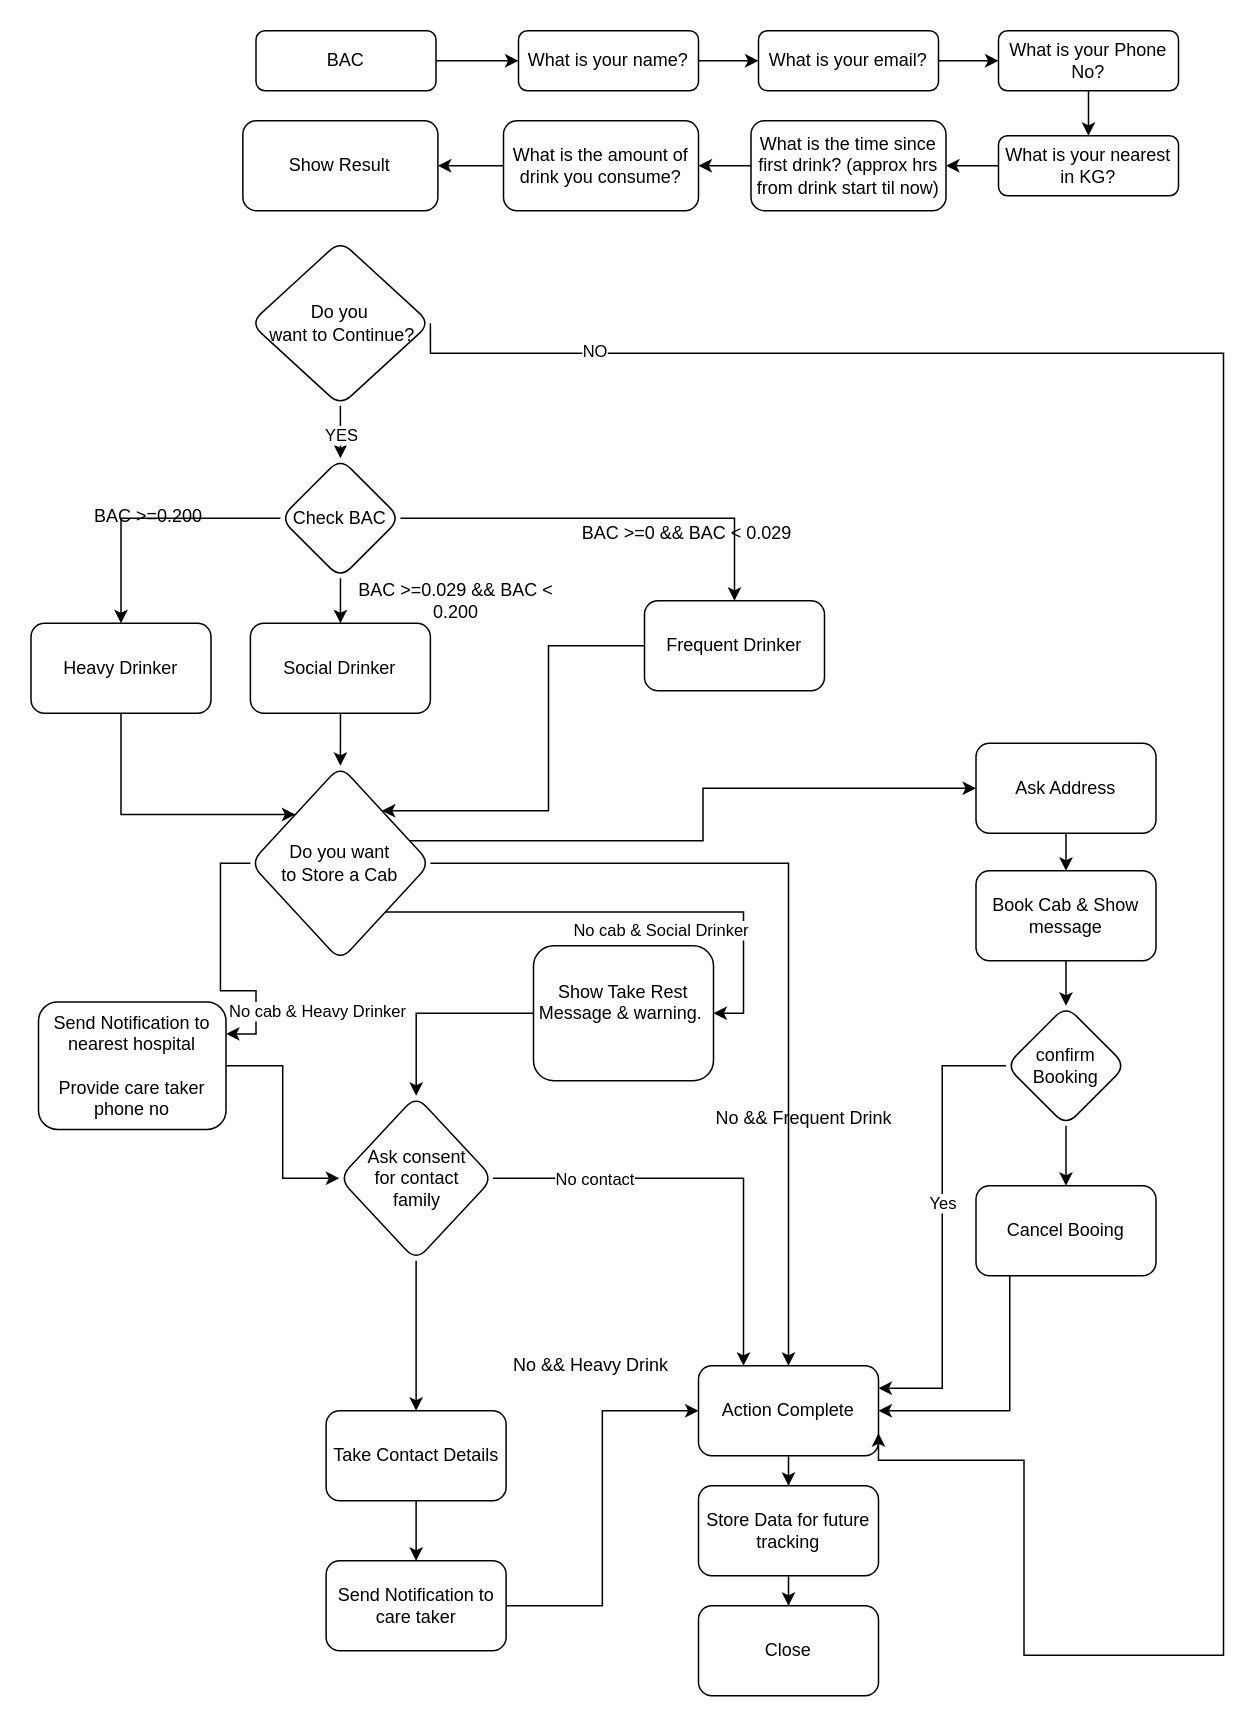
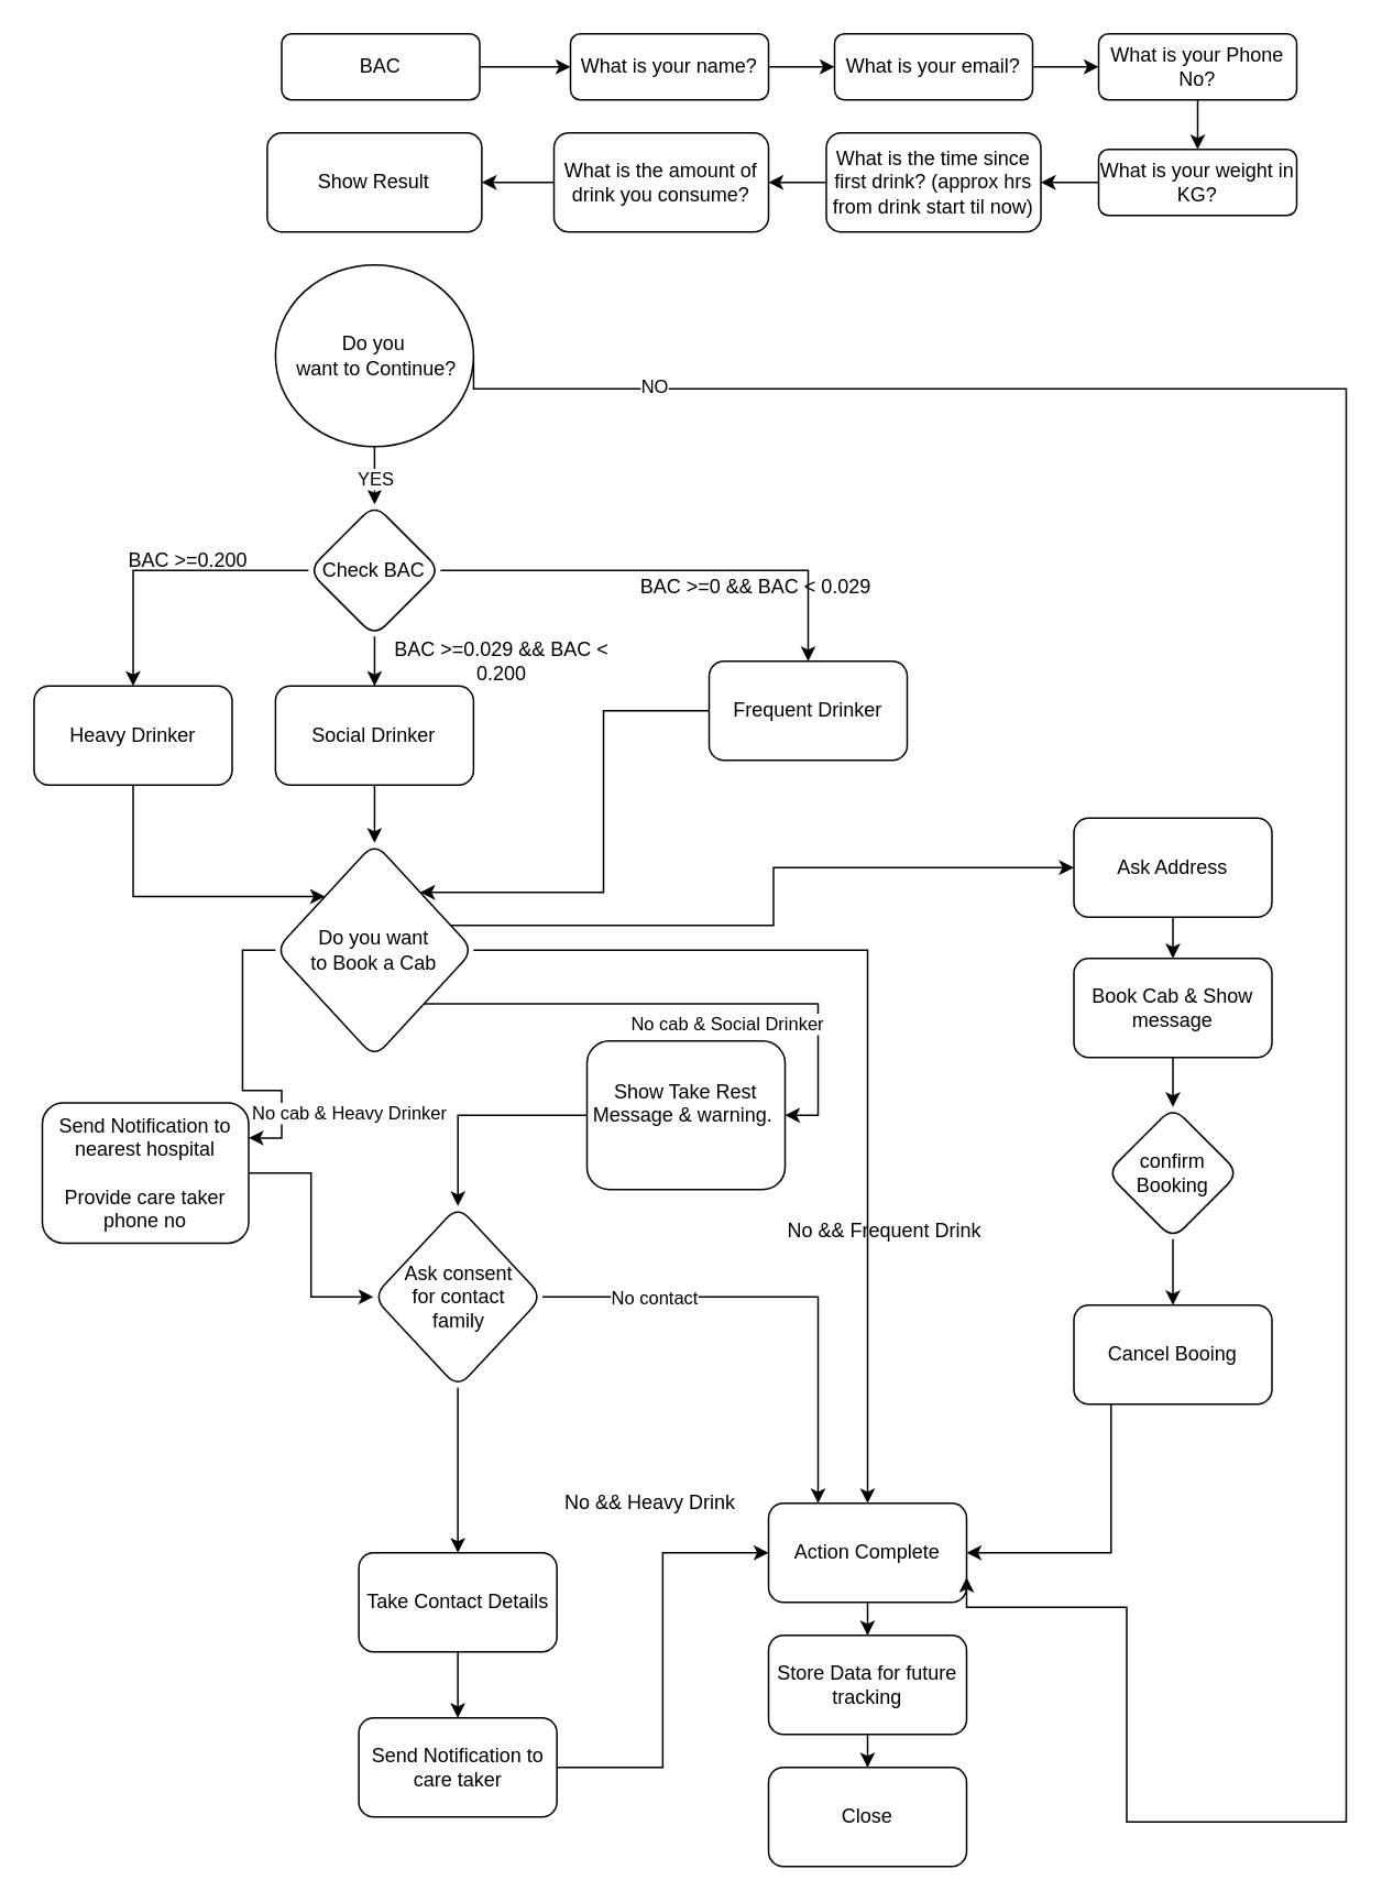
  <mxCell id="0" />
  <mxCell id="1" parent="0" />
  <mxCell id="2" value="" style="edgeStyle=orthogonalEdgeStyle;rounded=0;orthogonalLoop=1;jettySize=auto;html=1;" parent="1" source="3" target="5" edge="1"><mxGeometry relative="1" as="geometry" /></mxCell>
  <mxCell id="3" value="BAC" style="rounded=1;whiteSpace=wrap;html=1;fontSize=12;glass=0;strokeWidth=1;shadow=0;" parent="1" vertex="1"><mxGeometry x="170" y="20" width="120" height="40" as="geometry" /></mxCell>
  <mxCell id="4" value="" style="edgeStyle=orthogonalEdgeStyle;rounded=0;orthogonalLoop=1;jettySize=auto;html=1;" parent="1" source="5" target="7" edge="1"><mxGeometry relative="1" as="geometry" /></mxCell>
  <mxCell id="5" value="What is your name?" style="rounded=1;whiteSpace=wrap;html=1;fontSize=12;glass=0;strokeWidth=1;shadow=0;" parent="1" vertex="1"><mxGeometry x="345" y="20" width="120" height="40" as="geometry" /></mxCell>
  <mxCell id="6" value="" style="edgeStyle=orthogonalEdgeStyle;rounded=0;orthogonalLoop=1;jettySize=auto;html=1;" parent="1" source="7" target="9" edge="1"><mxGeometry relative="1" as="geometry" /></mxCell>
  <mxCell id="7" value="What is your email?" style="rounded=1;whiteSpace=wrap;html=1;fontSize=12;glass=0;strokeWidth=1;shadow=0;" parent="1" vertex="1"><mxGeometry x="505" y="20" width="120" height="40" as="geometry" /></mxCell>
  <mxCell id="8" value="" style="edgeStyle=orthogonalEdgeStyle;rounded=0;orthogonalLoop=1;jettySize=auto;html=1;" parent="1" source="9" target="11" edge="1"><mxGeometry relative="1" as="geometry" /></mxCell>
  <mxCell id="9" value="What is your Phone No?" style="rounded=1;whiteSpace=wrap;html=1;fontSize=12;glass=0;strokeWidth=1;shadow=0;" parent="1" vertex="1"><mxGeometry x="665" y="20" width="120" height="40" as="geometry" /></mxCell>
  <mxCell id="10" value="" style="edgeStyle=orthogonalEdgeStyle;rounded=0;orthogonalLoop=1;jettySize=auto;html=1;" parent="1" source="11" target="13" edge="1"><mxGeometry relative="1" as="geometry" /></mxCell>
- <mxCell id="11" value="What is your nearest in KG?" style="rounded=1;whiteSpace=wrap;html=1;fontSize=12;glass=0;strokeWidth=1;shadow=0;" parent="1" vertex="1"><mxGeometry x="665" y="90" width="120" height="40" as="geometry" /></mxCell>
+ <mxCell id="11" value="What is your weight in KG?" style="rounded=1;whiteSpace=wrap;html=1;fontSize=12;glass=0;strokeWidth=1;shadow=0;" parent="1" vertex="1"><mxGeometry x="665" y="90" width="120" height="40" as="geometry" /></mxCell>
  <mxCell id="12" value="" style="edgeStyle=orthogonalEdgeStyle;rounded=0;orthogonalLoop=1;jettySize=auto;html=1;" parent="1" source="13" target="15" edge="1"><mxGeometry relative="1" as="geometry" /></mxCell>
  <mxCell id="13" value="What is the time since first drink? (approx hrs from drink start til now)" style="rounded=1;whiteSpace=wrap;html=1;fontSize=12;glass=0;strokeWidth=1;shadow=0;" parent="1" vertex="1"><mxGeometry x="500" y="80" width="130" height="60" as="geometry" /></mxCell>
  <mxCell id="14" value="" style="edgeStyle=orthogonalEdgeStyle;rounded=0;orthogonalLoop=1;jettySize=auto;html=1;" parent="1" source="15" target="18" edge="1"><mxGeometry relative="1" as="geometry" /></mxCell>
  <mxCell id="15" value="What is the amount of drink you consume?" style="rounded=1;whiteSpace=wrap;html=1;fontSize=12;glass=0;strokeWidth=1;shadow=0;" parent="1" vertex="1"><mxGeometry x="335" y="80" width="130" height="60" as="geometry" /></mxCell>
  <mxCell id="16" value="" style="edgeStyle=orthogonalEdgeStyle;rounded=0;orthogonalLoop=1;jettySize=auto;html=1;exitX=0.5;exitY=1;exitDx=0;exitDy=0;" parent="1" source="53" target="21" edge="1"><mxGeometry relative="1" as="geometry" /></mxCell>
  <mxCell id="17" value="YES" style="edgeLabel;html=1;align=center;verticalAlign=middle;resizable=0;points=[];" vertex="1" connectable="0" parent="16"><mxGeometry x="0.333" relative="1" as="geometry"><mxPoint as="offset" /></mxGeometry></mxCell>
  <mxCell id="18" value="Show Result" style="rounded=1;whiteSpace=wrap;html=1;fontSize=12;glass=0;strokeWidth=1;shadow=0;" parent="1" vertex="1"><mxGeometry x="161.25" y="80" width="130" height="60" as="geometry" /></mxCell>
  <mxCell id="19" value="" style="edgeStyle=orthogonalEdgeStyle;rounded=0;orthogonalLoop=1;jettySize=auto;html=1;" parent="1" source="21" target="32" edge="1"><mxGeometry relative="1" as="geometry" /></mxCell>
  <mxCell id="20" style="edgeStyle=orthogonalEdgeStyle;rounded=0;orthogonalLoop=1;jettySize=auto;html=1;entryX=0.5;entryY=0;entryDx=0;entryDy=0;" edge="1" parent="1" source="21" target="68"><mxGeometry relative="1" as="geometry" /></mxCell>
  <mxCell id="21" value="Check BAC" style="rhombus;whiteSpace=wrap;html=1;rounded=1;glass=0;strokeWidth=1;shadow=0;" parent="1" vertex="1"><mxGeometry x="186.25" y="305" width="80" height="80" as="geometry" /></mxCell>
  <mxCell id="22" value="" style="edgeStyle=orthogonalEdgeStyle;rounded=0;orthogonalLoop=1;jettySize=auto;html=1;" parent="1" source="23" target="30" edge="1"><mxGeometry relative="1" as="geometry"><Array as="points"><mxPoint x="365" y="430" /><mxPoint x="365" y="540" /></Array></mxGeometry></mxCell>
  <mxCell id="23" value="Frequent Drinker" style="whiteSpace=wrap;html=1;rounded=1;glass=0;strokeWidth=1;shadow=0;" parent="1" vertex="1"><mxGeometry x="429" y="400" width="120" height="60" as="geometry" /></mxCell>
  <mxCell id="24" value="" style="edgeStyle=orthogonalEdgeStyle;rounded=0;orthogonalLoop=1;jettySize=auto;html=1;" parent="1" source="30" target="35" edge="1"><mxGeometry relative="1" as="geometry" /></mxCell>
  <mxCell id="25" style="edgeStyle=orthogonalEdgeStyle;rounded=0;orthogonalLoop=1;jettySize=auto;html=1;exitX=0;exitY=1;exitDx=0;exitDy=0;entryX=1;entryY=0.5;entryDx=0;entryDy=0;" parent="1" source="30" target="38" edge="1"><mxGeometry relative="1" as="geometry" /></mxCell>
  <mxCell id="26" value="No cab &amp;amp; Social Drinker" style="edgeLabel;html=1;align=center;verticalAlign=middle;resizable=0;points=[];" vertex="1" connectable="0" parent="25"><mxGeometry x="0.146" y="2" relative="1" as="geometry"><mxPoint x="22" y="14" as="offset" /></mxGeometry></mxCell>
  <mxCell id="27" value="" style="edgeStyle=orthogonalEdgeStyle;rounded=0;orthogonalLoop=1;jettySize=auto;html=1;entryX=0;entryY=0.5;entryDx=0;entryDy=0;" parent="1" source="30" target="42" edge="1"><mxGeometry relative="1" as="geometry"><Array as="points"><mxPoint x="468" y="560" /><mxPoint x="468" y="525" /></Array></mxGeometry></mxCell>
  <mxCell id="28" style="edgeStyle=orthogonalEdgeStyle;rounded=0;orthogonalLoop=1;jettySize=auto;html=1;entryX=1;entryY=0.25;entryDx=0;entryDy=0;" edge="1" parent="1" source="30" target="50"><mxGeometry relative="1" as="geometry" /></mxCell>
  <mxCell id="29" value="No cab &amp;amp; Heavy Drinker" style="edgeLabel;html=1;align=center;verticalAlign=middle;resizable=0;points=[];" vertex="1" connectable="0" parent="28"><mxGeometry x="0.746" y="3" relative="1" as="geometry"><mxPoint x="37" y="-13" as="offset" /></mxGeometry></mxCell>
- <mxCell id="30" value="Do you want &lt;br&gt;to Store a Cab" style="rhombus;whiteSpace=wrap;html=1;rounded=1;glass=0;strokeWidth=1;shadow=0;" parent="1" vertex="1"><mxGeometry x="166.25" y="510" width="120" height="130" as="geometry" /></mxCell>
+ <mxCell id="30" value="Do you want &lt;br&gt;to Book a Cab" style="rhombus;whiteSpace=wrap;html=1;rounded=1;glass=0;strokeWidth=1;shadow=0;" parent="1" vertex="1"><mxGeometry x="166.25" y="510" width="120" height="130" as="geometry" /></mxCell>
  <mxCell id="31" style="edgeStyle=orthogonalEdgeStyle;rounded=0;orthogonalLoop=1;jettySize=auto;html=1;entryX=0.5;entryY=0;entryDx=0;entryDy=0;" edge="1" parent="1" source="32" target="30"><mxGeometry relative="1" as="geometry" /></mxCell>
  <mxCell id="32" value="Social Drinker" style="whiteSpace=wrap;html=1;rounded=1;glass=0;strokeWidth=1;shadow=0;" parent="1" vertex="1"><mxGeometry x="166.25" y="415" width="120" height="60" as="geometry" /></mxCell>
  <mxCell id="33" value="BAC &amp;gt;=0.029 &amp;amp;&amp;amp; BAC &amp;lt; 0.200" style="text;html=1;strokeColor=none;fillColor=none;align=center;verticalAlign=middle;whiteSpace=wrap;rounded=0;" parent="1" vertex="1"><mxGeometry x="231.25" y="385" width="145" height="30" as="geometry" /></mxCell>
  <mxCell id="34" value="" style="edgeStyle=orthogonalEdgeStyle;rounded=0;orthogonalLoop=1;jettySize=auto;html=1;" parent="1" source="35" target="46" edge="1"><mxGeometry relative="1" as="geometry" /></mxCell>
  <mxCell id="35" value="Action Complete" style="whiteSpace=wrap;html=1;rounded=1;glass=0;strokeWidth=1;shadow=0;" parent="1" vertex="1"><mxGeometry x="465" y="910" width="120" height="60" as="geometry" /></mxCell>
  <mxCell id="36" value="No &amp;amp;&amp;amp; Frequent Drink" style="text;html=1;align=center;verticalAlign=middle;resizable=0;points=[];autosize=1;strokeColor=none;fillColor=none;" parent="1" vertex="1"><mxGeometry x="465" y="730" width="140" height="30" as="geometry" /></mxCell>
  <mxCell id="37" value="" style="edgeStyle=orthogonalEdgeStyle;rounded=0;orthogonalLoop=1;jettySize=auto;html=1;" edge="1" parent="1" source="38" target="64"><mxGeometry relative="1" as="geometry" /></mxCell>
  <mxCell id="38" value="Show Take Rest Message &amp;amp; warning.&amp;nbsp;&lt;br&gt;&lt;br&gt;" style="whiteSpace=wrap;html=1;rounded=1;glass=0;strokeWidth=1;shadow=0;" parent="1" vertex="1"><mxGeometry x="355" y="630" width="120" height="90" as="geometry" /></mxCell>
  <mxCell id="39" value="No &amp;amp;&amp;amp; Heavy Drink" style="text;html=1;align=center;verticalAlign=middle;resizable=0;points=[];autosize=1;strokeColor=none;fillColor=none;" parent="1" vertex="1"><mxGeometry x="328" y="895" width="130" height="30" as="geometry" /></mxCell>
  <mxCell id="40" style="edgeStyle=orthogonalEdgeStyle;rounded=0;orthogonalLoop=1;jettySize=auto;html=1;entryX=0;entryY=0.5;entryDx=0;entryDy=0;" parent="1" source="48" target="35" edge="1"><mxGeometry relative="1" as="geometry" /></mxCell>
  <mxCell id="41" value="" style="edgeStyle=orthogonalEdgeStyle;rounded=0;orthogonalLoop=1;jettySize=auto;html=1;" parent="1" source="42" target="44" edge="1"><mxGeometry relative="1" as="geometry" /></mxCell>
  <mxCell id="42" value="Ask Address" style="whiteSpace=wrap;html=1;rounded=1;glass=0;strokeWidth=1;shadow=0;" parent="1" vertex="1"><mxGeometry x="650" y="495" width="120" height="60" as="geometry" /></mxCell>
  <mxCell id="43" value="" style="edgeStyle=orthogonalEdgeStyle;rounded=0;orthogonalLoop=1;jettySize=auto;html=1;" edge="1" parent="1" source="44" target="58"><mxGeometry relative="1" as="geometry" /></mxCell>
  <mxCell id="44" value="Book Cab &amp;amp; Show message" style="whiteSpace=wrap;html=1;rounded=1;glass=0;strokeWidth=1;shadow=0;" parent="1" vertex="1"><mxGeometry x="650" y="580" width="120" height="60" as="geometry" /></mxCell>
  <mxCell id="45" value="" style="edgeStyle=orthogonalEdgeStyle;rounded=0;orthogonalLoop=1;jettySize=auto;html=1;" parent="1" source="46" target="47" edge="1"><mxGeometry relative="1" as="geometry" /></mxCell>
  <mxCell id="46" value="Store Data for future tracking" style="whiteSpace=wrap;html=1;rounded=1;glass=0;strokeWidth=1;shadow=0;" parent="1" vertex="1"><mxGeometry x="465" y="990" width="120" height="60" as="geometry" /></mxCell>
  <mxCell id="47" value="Close" style="whiteSpace=wrap;html=1;rounded=1;glass=0;strokeWidth=1;shadow=0;" parent="1" vertex="1"><mxGeometry x="465" y="1070" width="120" height="60" as="geometry" /></mxCell>
  <mxCell id="48" value="Send Notification to care taker" style="rounded=1;whiteSpace=wrap;html=1;" parent="1" vertex="1"><mxGeometry x="216.75" y="1040" width="120" height="60" as="geometry" /></mxCell>
  <mxCell id="49" value="" style="edgeStyle=orthogonalEdgeStyle;rounded=0;orthogonalLoop=1;jettySize=auto;html=1;entryX=0;entryY=0.5;entryDx=0;entryDy=0;" parent="1" source="50" target="64" edge="1"><mxGeometry relative="1" as="geometry"><mxPoint x="83" y="660" as="targetPoint" /></mxGeometry></mxCell>
  <mxCell id="50" value="Send Notification to nearest hospital&lt;br style=&quot;border-color: var(--border-color);&quot;&gt;&lt;br style=&quot;border-color: var(--border-color);&quot;&gt;Provide care taker phone no" style="whiteSpace=wrap;html=1;rounded=1;glass=0;strokeWidth=1;shadow=0;" parent="1" vertex="1"><mxGeometry x="25" y="667.5" width="125" height="85" as="geometry" /></mxCell>
  <mxCell id="51" value="" style="edgeStyle=orthogonalEdgeStyle;rounded=0;orthogonalLoop=1;jettySize=auto;html=1;entryX=1;entryY=0.75;entryDx=0;entryDy=0;exitX=1;exitY=0.5;exitDx=0;exitDy=0;" edge="1" parent="1" source="53" target="35"><mxGeometry relative="1" as="geometry"><mxPoint x="297" y="407.5" as="sourcePoint" /><mxPoint x="612" y="972.5" as="targetPoint" /><Array as="points"><mxPoint x="815" y="235" /><mxPoint x="815" y="1103" /><mxPoint x="682" y="1103" /><mxPoint x="682" y="973" /><mxPoint x="585" y="973" /></Array></mxGeometry></mxCell>
  <mxCell id="52" value="NO" style="edgeLabel;html=1;align=center;verticalAlign=middle;resizable=0;points=[];" vertex="1" connectable="0" parent="51"><mxGeometry x="-0.856" y="2" relative="1" as="geometry"><mxPoint as="offset" /></mxGeometry></mxCell>
- <mxCell id="53" value="Do you&lt;br&gt;&amp;nbsp;want to Continue?" style="rhombus;whiteSpace=wrap;html=1;rounded=1;glass=0;strokeWidth=1;shadow=0;" vertex="1" parent="1"><mxGeometry x="166.25" y="160" width="120" height="110" as="geometry" /></mxCell>
+ <mxCell id="53" value="Do you&lt;br&gt;&amp;nbsp;want to Continue?" style="ellipse;whiteSpace=wrap;html=1;glass=0;strokeWidth=1;shadow=0;" vertex="1" parent="1"><mxGeometry x="166.25" y="160" width="120" height="110" as="geometry" /></mxCell>
  <mxCell id="54" value="" style="edgeStyle=orthogonalEdgeStyle;rounded=0;orthogonalLoop=1;jettySize=auto;html=1;entryX=0.5;entryY=0;entryDx=0;entryDy=0;" edge="1" parent="1" source="21" target="23"><mxGeometry relative="1" as="geometry"><mxPoint x="250" y="525" as="sourcePoint" /><mxPoint x="356.5" y="510" as="targetPoint" /></mxGeometry></mxCell>
- <mxCell id="55" style="edgeStyle=orthogonalEdgeStyle;rounded=0;orthogonalLoop=1;jettySize=auto;html=1;entryX=1;entryY=0.25;entryDx=0;entryDy=0;" edge="1" parent="1" source="58" target="35"><mxGeometry relative="1" as="geometry" /></mxCell>
- <mxCell id="56" value="Yes" style="edgeLabel;html=1;align=center;verticalAlign=middle;resizable=0;points=[];" vertex="1" connectable="0" parent="55"><mxGeometry x="-0.108" relative="1" as="geometry"><mxPoint as="offset" /></mxGeometry></mxCell>
  <mxCell id="57" value="" style="edgeStyle=orthogonalEdgeStyle;rounded=0;orthogonalLoop=1;jettySize=auto;html=1;" edge="1" parent="1" source="58" target="60"><mxGeometry relative="1" as="geometry" /></mxCell>
  <mxCell id="58" value="confirm Booking" style="rhombus;whiteSpace=wrap;html=1;rounded=1;glass=0;strokeWidth=1;shadow=0;" vertex="1" parent="1"><mxGeometry x="670" y="670" width="80" height="80" as="geometry" /></mxCell>
  <mxCell id="59" style="edgeStyle=orthogonalEdgeStyle;rounded=0;orthogonalLoop=1;jettySize=auto;html=1;entryX=1;entryY=0.5;entryDx=0;entryDy=0;" edge="1" parent="1" target="35"><mxGeometry relative="1" as="geometry"><mxPoint x="760" y="835" as="sourcePoint" /><mxPoint x="695" y="955" as="targetPoint" /></mxGeometry></mxCell>
  <mxCell id="60" value="Cancel Booing" style="rounded=1;whiteSpace=wrap;html=1;glass=0;strokeWidth=1;shadow=0;" vertex="1" parent="1"><mxGeometry x="650" y="790" width="120" height="60" as="geometry" /></mxCell>
  <mxCell id="61" style="edgeStyle=orthogonalEdgeStyle;rounded=0;orthogonalLoop=1;jettySize=auto;html=1;entryX=0.25;entryY=0;entryDx=0;entryDy=0;" edge="1" parent="1" source="64" target="35"><mxGeometry relative="1" as="geometry" /></mxCell>
  <mxCell id="62" value="No contact" style="edgeLabel;html=1;align=center;verticalAlign=middle;resizable=0;points=[];" vertex="1" connectable="0" parent="61"><mxGeometry x="-0.543" relative="1" as="geometry"><mxPoint as="offset" /></mxGeometry></mxCell>
  <mxCell id="63" style="edgeStyle=orthogonalEdgeStyle;rounded=0;orthogonalLoop=1;jettySize=auto;html=1;exitX=0.5;exitY=1;exitDx=0;exitDy=0;entryX=0.5;entryY=0;entryDx=0;entryDy=0;" edge="1" parent="1" source="64" target="66"><mxGeometry relative="1" as="geometry" /></mxCell>
  <mxCell id="64" value="Ask consent &lt;br&gt;for contact &lt;br&gt;family" style="rhombus;whiteSpace=wrap;html=1;rounded=1;glass=0;strokeWidth=1;shadow=0;" vertex="1" parent="1"><mxGeometry x="225.5" y="730" width="102.5" height="110" as="geometry" /></mxCell>
  <mxCell id="65" value="" style="edgeStyle=orthogonalEdgeStyle;rounded=0;orthogonalLoop=1;jettySize=auto;html=1;" edge="1" parent="1" source="66" target="48"><mxGeometry relative="1" as="geometry" /></mxCell>
  <mxCell id="66" value="Take Contact Details" style="rounded=1;whiteSpace=wrap;html=1;" vertex="1" parent="1"><mxGeometry x="216.75" y="940" width="120" height="60" as="geometry" /></mxCell>
  <mxCell id="67" style="edgeStyle=orthogonalEdgeStyle;rounded=0;orthogonalLoop=1;jettySize=auto;html=1;entryX=0;entryY=0;entryDx=0;entryDy=0;" edge="1" parent="1" source="68" target="30"><mxGeometry relative="1" as="geometry"><Array as="points"><mxPoint x="80" y="543" /></Array></mxGeometry></mxCell>
  <mxCell id="68" value="Heavy Drinker" style="whiteSpace=wrap;html=1;rounded=1;glass=0;strokeWidth=1;shadow=0;" vertex="1" parent="1"><mxGeometry x="20" y="415" width="120" height="60" as="geometry" /></mxCell>
  <mxCell id="69" value="BAC &amp;gt;=0 &amp;amp;&amp;amp; BAC &amp;lt; 0.029" style="text;html=1;strokeColor=none;fillColor=none;align=center;verticalAlign=middle;whiteSpace=wrap;rounded=0;" vertex="1" parent="1"><mxGeometry x="385" y="340" width="145" height="30" as="geometry" /></mxCell>
- <mxCell id="70" value="BAC &amp;gt;=0.200" style="text;html=1;strokeColor=none;fillColor=none;align=center;verticalAlign=middle;whiteSpace=wrap;rounded=0;" vertex="1" parent="1"><mxGeometry x="26.25" y="329" width="145" height="30" as="geometry" /></mxCell>
+ <mxCell id="70" value="BAC &amp;gt;=0.200" style="text;html=1;strokeColor=none;fillColor=none;align=center;verticalAlign=middle;whiteSpace=wrap;rounded=0;" vertex="1" parent="1"><mxGeometry x="41.25" y="324" width="145" height="30" as="geometry" /></mxCell>
